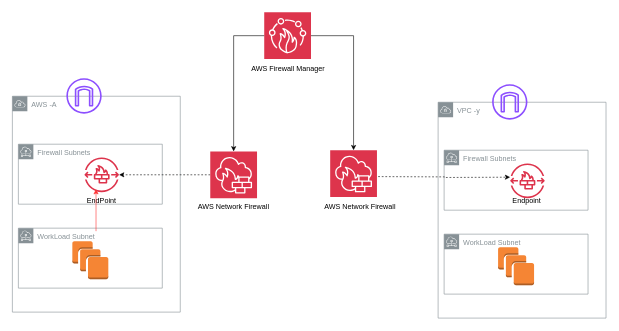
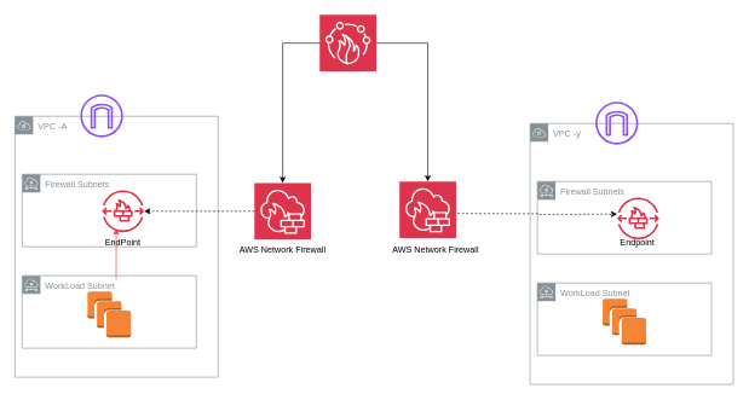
  <mxCell id="0" />
  <mxCell id="1" parent="0" />
- <mxCell id="2" value="AWS -A" style="sketch=0;outlineConnect=0;gradientColor=none;html=1;whiteSpace=wrap;fontSize=12;fontStyle=0;shape=mxgraph.aws4.group;grIcon=mxgraph.aws4.group_vpc;strokeColor=#879196;fillColor=none;verticalAlign=top;align=left;spacingLeft=30;fontColor=#879196;dashed=0;" vertex="1" parent="1"><mxGeometry x="20" y="160" width="280" height="360" as="geometry" /></mxCell>
+ <mxCell id="2" value="VPC -A" style="sketch=0;outlineConnect=0;gradientColor=none;html=1;whiteSpace=wrap;fontSize=12;fontStyle=0;shape=mxgraph.aws4.group;grIcon=mxgraph.aws4.group_vpc;strokeColor=#879196;fillColor=none;verticalAlign=top;align=left;spacingLeft=30;fontColor=#879196;dashed=0;" vertex="1" parent="1"><mxGeometry x="20" y="160" width="280" height="360" as="geometry" /></mxCell>
  <mxCell id="3" value="Firewall Subnets" style="sketch=0;outlineConnect=0;gradientColor=none;html=1;whiteSpace=wrap;fontSize=12;fontStyle=0;shape=mxgraph.aws4.group;grIcon=mxgraph.aws4.group_subnet;strokeColor=#879196;fillColor=none;verticalAlign=top;align=left;spacingLeft=30;fontColor=#879196;dashed=0;" vertex="1" parent="1"><mxGeometry x="30" y="240" width="240" height="100" as="geometry" /></mxCell>
  <mxCell id="4" value="WorkLoad Subnet" style="sketch=0;outlineConnect=0;gradientColor=none;html=1;whiteSpace=wrap;fontSize=12;fontStyle=0;shape=mxgraph.aws4.group;grIcon=mxgraph.aws4.group_subnet;strokeColor=#879196;fillColor=none;verticalAlign=top;align=left;spacingLeft=30;fontColor=#879196;dashed=0;" vertex="1" parent="1"><mxGeometry x="30" y="380" width="240" height="100" as="geometry" /></mxCell>
  <mxCell id="5" value="" style="sketch=0;outlineConnect=0;fontColor=#232F3E;gradientColor=none;fillColor=#8C4FFF;strokeColor=none;dashed=0;verticalLabelPosition=bottom;verticalAlign=top;align=center;html=1;fontSize=12;fontStyle=0;aspect=fixed;pointerEvents=1;shape=mxgraph.aws4.internet_gateway;" vertex="1" parent="1"><mxGeometry x="110" y="130" width="59" height="59" as="geometry" /></mxCell>
  <mxCell id="6" value="" style="outlineConnect=0;dashed=0;verticalLabelPosition=bottom;verticalAlign=top;align=center;html=1;shape=mxgraph.aws3.instances;fillColor=#F58534;gradientColor=none;" vertex="1" parent="1"><mxGeometry x="120" y="402" width="60" height="63" as="geometry" /></mxCell>
  <mxCell id="7" value="" style="sketch=0;outlineConnect=0;fontColor=#232F3E;gradientColor=none;fillColor=#DD344C;strokeColor=none;dashed=0;verticalLabelPosition=bottom;verticalAlign=top;align=center;html=1;fontSize=12;fontStyle=0;aspect=fixed;pointerEvents=1;shape=mxgraph.aws4.network_firewall_endpoints;" vertex="1" parent="1"><mxGeometry x="140" y="262" width="58" height="58" as="geometry" /></mxCell>
  <mxCell id="8" style="edgeStyle=orthogonalEdgeStyle;rounded=0;orthogonalLoop=1;jettySize=auto;html=1;exitX=0;exitY=0.5;exitDx=0;exitDy=0;exitPerimeter=0;dashed=1;" edge="1" parent="1" source="9" target="7"><mxGeometry relative="1" as="geometry" /></mxCell>
  <mxCell id="9" value="" style="sketch=0;points=[[0,0,0],[0.25,0,0],[0.5,0,0],[0.75,0,0],[1,0,0],[0,1,0],[0.25,1,0],[0.5,1,0],[0.75,1,0],[1,1,0],[0,0.25,0],[0,0.5,0],[0,0.75,0],[1,0.25,0],[1,0.5,0],[1,0.75,0]];outlineConnect=0;fontColor=#232F3E;fillColor=#DD344C;strokeColor=#ffffff;dashed=0;verticalLabelPosition=bottom;verticalAlign=top;align=center;html=1;fontSize=12;fontStyle=0;aspect=fixed;shape=mxgraph.aws4.resourceIcon;resIcon=mxgraph.aws4.network_firewall;" vertex="1" parent="1"><mxGeometry x="350" y="252" width="78" height="78" as="geometry" /></mxCell>
  <mxCell id="10" value="VPC -y" style="sketch=0;outlineConnect=0;gradientColor=none;html=1;whiteSpace=wrap;fontSize=12;fontStyle=0;shape=mxgraph.aws4.group;grIcon=mxgraph.aws4.group_vpc;strokeColor=#879196;fillColor=none;verticalAlign=top;align=left;spacingLeft=30;fontColor=#879196;dashed=0;" vertex="1" parent="1"><mxGeometry x="730" y="170" width="280" height="360" as="geometry" /></mxCell>
  <mxCell id="11" value="Firewall Subnets" style="sketch=0;outlineConnect=0;gradientColor=none;html=1;whiteSpace=wrap;fontSize=12;fontStyle=0;shape=mxgraph.aws4.group;grIcon=mxgraph.aws4.group_subnet;strokeColor=#879196;fillColor=none;verticalAlign=top;align=left;spacingLeft=30;fontColor=#879196;dashed=0;" vertex="1" parent="1"><mxGeometry x="740" y="250" width="240" height="100" as="geometry" /></mxCell>
  <mxCell id="12" value="WorkLoad Subnet" style="sketch=0;outlineConnect=0;gradientColor=none;html=1;whiteSpace=wrap;fontSize=12;fontStyle=0;shape=mxgraph.aws4.group;grIcon=mxgraph.aws4.group_subnet;strokeColor=#879196;fillColor=none;verticalAlign=top;align=left;spacingLeft=30;fontColor=#879196;dashed=0;" vertex="1" parent="1"><mxGeometry x="740" y="390" width="240" height="100" as="geometry" /></mxCell>
  <mxCell id="13" value="" style="sketch=0;outlineConnect=0;fontColor=#232F3E;gradientColor=none;fillColor=#8C4FFF;strokeColor=none;dashed=0;verticalLabelPosition=bottom;verticalAlign=top;align=center;html=1;fontSize=12;fontStyle=0;aspect=fixed;pointerEvents=1;shape=mxgraph.aws4.internet_gateway;" vertex="1" parent="1"><mxGeometry x="820" y="140" width="59" height="59" as="geometry" /></mxCell>
  <mxCell id="14" value="" style="outlineConnect=0;dashed=0;verticalLabelPosition=bottom;verticalAlign=top;align=center;html=1;shape=mxgraph.aws3.instances;fillColor=#F58534;gradientColor=none;" vertex="1" parent="1"><mxGeometry x="830" y="412" width="60" height="63" as="geometry" /></mxCell>
  <mxCell id="15" value="" style="sketch=0;outlineConnect=0;fontColor=#232F3E;gradientColor=none;fillColor=#DD344C;strokeColor=none;dashed=0;verticalLabelPosition=bottom;verticalAlign=top;align=center;html=1;fontSize=12;fontStyle=0;aspect=fixed;pointerEvents=1;shape=mxgraph.aws4.network_firewall_endpoints;" vertex="1" parent="1"><mxGeometry x="850" y="272" width="58" height="58" as="geometry" /></mxCell>
  <mxCell id="16" style="edgeStyle=orthogonalEdgeStyle;rounded=0;orthogonalLoop=1;jettySize=auto;html=1;dashed=1;" edge="1" parent="1"><mxGeometry relative="1" as="geometry"><mxPoint x="630" y="294" as="sourcePoint" /><mxPoint x="850.065" y="295" as="targetPoint" /></mxGeometry></mxCell>
  <mxCell id="17" value="" style="sketch=0;points=[[0,0,0],[0.25,0,0],[0.5,0,0],[0.75,0,0],[1,0,0],[0,1,0],[0.25,1,0],[0.5,1,0],[0.75,1,0],[1,1,0],[0,0.25,0],[0,0.5,0],[0,0.75,0],[1,0.25,0],[1,0.5,0],[1,0.75,0]];outlineConnect=0;fontColor=#232F3E;fillColor=#DD344C;strokeColor=#ffffff;dashed=0;verticalLabelPosition=bottom;verticalAlign=top;align=center;html=1;fontSize=12;fontStyle=0;aspect=fixed;shape=mxgraph.aws4.resourceIcon;resIcon=mxgraph.aws4.network_firewall;" vertex="1" parent="1"><mxGeometry x="550" y="250" width="78" height="78" as="geometry" /></mxCell>
  <mxCell id="18" value="AWS Network Firewall" style="text;strokeColor=none;align=center;fillColor=none;html=1;verticalAlign=middle;whiteSpace=wrap;rounded=0;" vertex="1" parent="1"><mxGeometry x="530" y="330" width="140" height="30" as="geometry" /></mxCell>
  <mxCell id="19" value="AWS Network Firewall" style="text;strokeColor=none;align=center;fillColor=none;html=1;verticalAlign=middle;whiteSpace=wrap;rounded=0;" vertex="1" parent="1"><mxGeometry x="319" y="330" width="140" height="30" as="geometry" /></mxCell>
  <mxCell id="20" value="EndPoint" style="text;strokeColor=none;align=center;fillColor=none;html=1;verticalAlign=middle;whiteSpace=wrap;rounded=0;" vertex="1" parent="1"><mxGeometry x="99" y="320" width="140" height="30" as="geometry" /></mxCell>
  <mxCell id="21" value="Endpoint" style="text;strokeColor=none;align=center;fillColor=none;html=1;verticalAlign=middle;whiteSpace=wrap;rounded=0;" vertex="1" parent="1"><mxGeometry x="848" y="320" width="60" height="30" as="geometry" /></mxCell>
  <mxCell id="22" style="edgeStyle=orthogonalEdgeStyle;rounded=0;orthogonalLoop=1;jettySize=auto;html=1;exitX=1;exitY=0.5;exitDx=0;exitDy=0;exitPerimeter=0;" edge="1" parent="1" source="23" target="17"><mxGeometry relative="1" as="geometry" /></mxCell>
  <mxCell id="23" value="" style="sketch=0;points=[[0,0,0],[0.25,0,0],[0.5,0,0],[0.75,0,0],[1,0,0],[0,1,0],[0.25,1,0],[0.5,1,0],[0.75,1,0],[1,1,0],[0,0.25,0],[0,0.5,0],[0,0.75,0],[1,0.25,0],[1,0.5,0],[1,0.75,0]];outlineConnect=0;fontColor=#232F3E;fillColor=#DD344C;strokeColor=#ffffff;dashed=0;verticalLabelPosition=bottom;verticalAlign=top;align=center;html=1;fontSize=12;fontStyle=0;aspect=fixed;shape=mxgraph.aws4.resourceIcon;resIcon=mxgraph.aws4.firewall_manager;" vertex="1" parent="1"><mxGeometry x="440" y="20" width="78" height="78" as="geometry" /></mxCell>
  <mxCell id="24" style="edgeStyle=orthogonalEdgeStyle;rounded=0;orthogonalLoop=1;jettySize=auto;html=1;exitX=0;exitY=0.5;exitDx=0;exitDy=0;exitPerimeter=0;" edge="1" parent="1" source="23" target="9"><mxGeometry relative="1" as="geometry" /></mxCell>
- <mxCell id="25" value="AWS Firewall Manager" style="text;strokeColor=none;align=center;fillColor=none;html=1;verticalAlign=middle;whiteSpace=wrap;rounded=0;" vertex="1" parent="1"><mxGeometry x="410" y="100" width="140" height="30" as="geometry" /></mxCell>
  <mxCell id="26" value="" style="endArrow=classic;html=1;rounded=0;strokeColor=#FF3333;" edge="1" parent="1"><mxGeometry width="50" height="50" relative="1" as="geometry"><mxPoint x="159.5" y="385" as="sourcePoint" /><mxPoint x="159.5" y="315" as="targetPoint" /></mxGeometry></mxCell>
